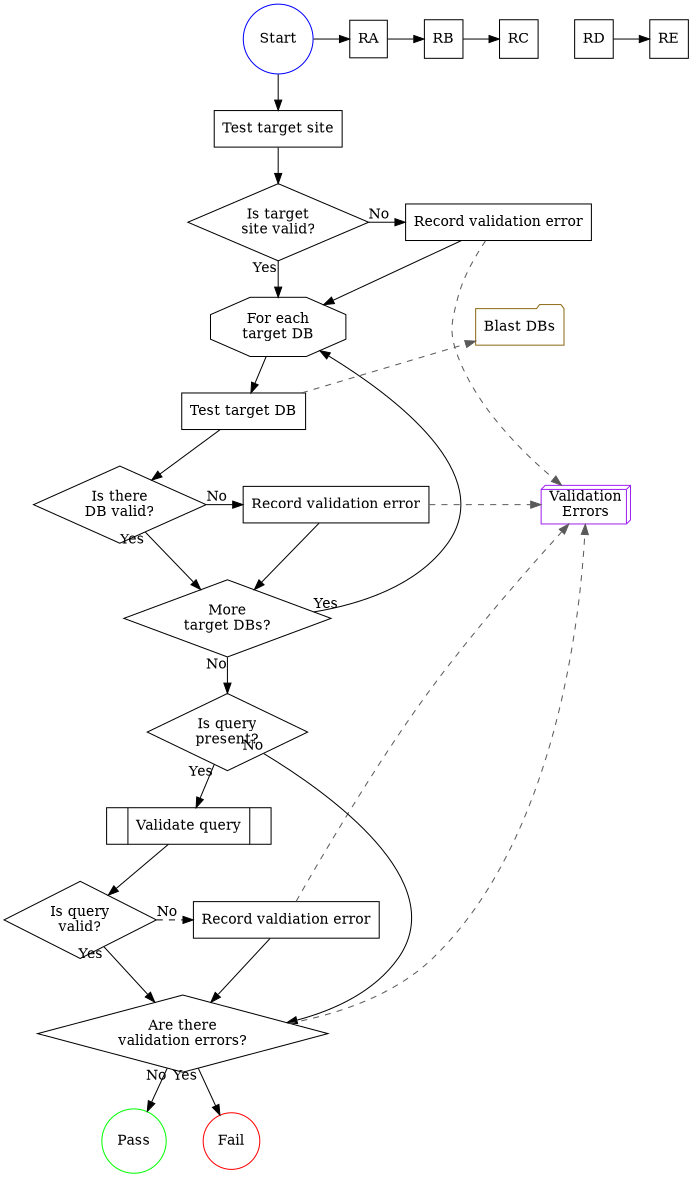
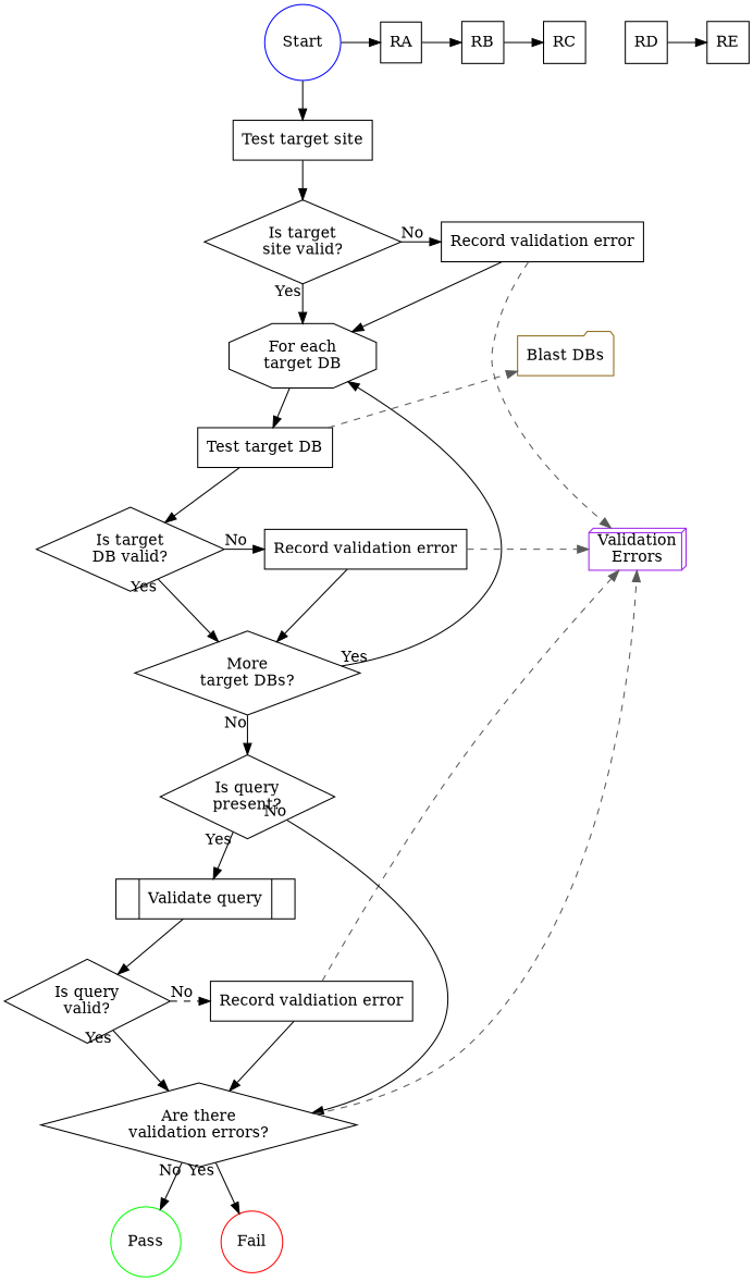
  digraph {
    nodesep=0.5
    node [shape=diamond]
    n1 [color=blue label=Start shape=circle]
    n2 [color=green label=Pass shape=circle]
    n3 [color=red label=Fail shape=circle]
    n4 [color=goldenrod4 label="Blast DBs" shape=folder]
    n5 [color=purple label="Validation\nErrors" shape=box3d]
    n6 [label="Test target site" shape=rectangle]
    n7 [label="Test target DB" shape=rectangle]
    n8 [label="Record validation error" shape=rectangle]
    n9 [label="Record validation error" shape=rectangle]
    n10 [label="Record valdiation error" shape=rectangle]
    n11 [label="|Validate query|" shape=record]
    n12 [label="For each\ntarget DB" shape=octagon]
    n13 [label="Is target\nsite valid?"]
    n14 [label="More\ntarget DBs?"]
-   n15 [label="Is there\nDB valid?"]
+   n15 [label="Is target\nDB valid?"]
    n16 [label="Is query\npresent?"]
    n17 [label="Are there\nvalidation errors?"]
    n18 [label="Is query\nvalid?"]
    RA [shape=square]
    RB [shape=square]
    RC [shape=square]
    RD [shape=square]
    RE [shape=square]
    subgraph sub_1 {
      n1
      n2
      n3
    }
    subgraph sub_2 {
      n4
    }
    subgraph sub_3 {
      n5
    }
    subgraph sub_4 {
      n6
      n7
      n8
      n9
      n10
    }
    subgraph sub_5 {
      n11
    }
    subgraph sub_6 {
      n12
    }
    subgraph sub_7 {
      n13
      n14
      n15
      n16
      n17
      n18
    }
    subgraph sub_8 {
      RA
      RB
      RC
      RD
      RE
    }
    subgraph sub_9 {
      n4
      n5
      n7
      n8
      n9
      n10
      n17
    }
    subgraph sub_10 {
      rank=same
      n1
      RA
      RB
      RC
      RD
      RE
    }
    subgraph sub_11 {
      rank=same
      n8
      n13
    }
    subgraph sub_12 {
      rank=same
      n5
      n9
      n15
    }
    subgraph sub_13 {
      rank=same
      n10
      n18
    }
    subgraph sub_14 {
      rank=same
      n4
      n12
    }
    n1 -> n6
    n1 -> RA
    n6 -> n13
    n7 -> n4 [color=gray35 constraint=false style=dashed]
    n7 -> n15
    n8 -> n5 [color=gray35 constraint=false style=dashed]
    n8 -> n12 [constraint=false]
    n9 -> n5 [color=gray35 constraint=false style=dashed]
    n9 -> n14 [constraint=false]
    n10 -> n5 [color=gray35 constraint=false style=dashed]
    n10 -> n17 [constraint=false]
    n11 -> n18
    n12 -> n7
    n13 -> n8 [taillabel=No]
    n13 -> n12 [taillabel=Yes]
    n14 -> n12 [taillabel=Yes]
    n14 -> n16 [taillabel=No]
    n15 -> n9 [taillabel=No]
    n15 -> n14 [taillabel=Yes]
    n16 -> n11 [taillabel=Yes]
    n16 -> n17 [taillabel=No]
    n17 -> n2 [taillabel=No]
    n17 -> n3 [taillabel=Yes]
    n17 -> n5 [color=gray35 constraint=false style=dashed]
    n18 -> n10 [style=dashed taillabel=No]
    n18 -> n17 [taillabel=Yes]
    RA -> RB
    RB -> RC
    RD -> RE
  }
